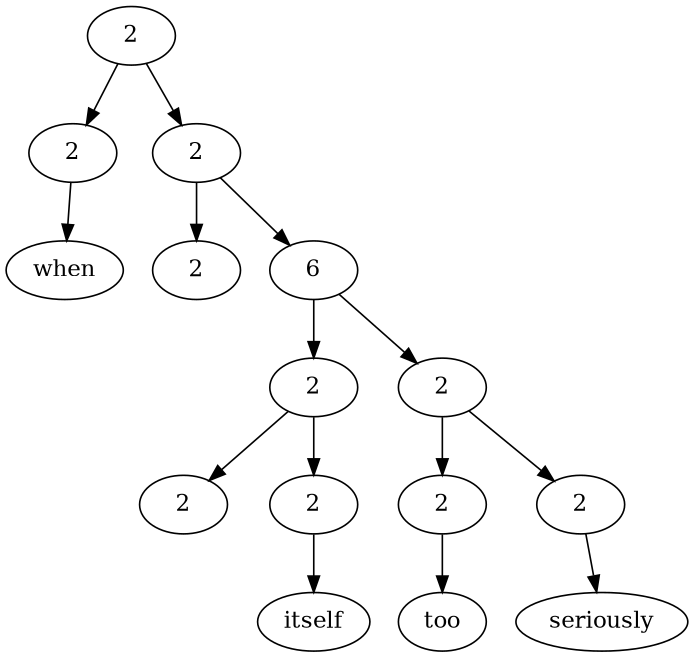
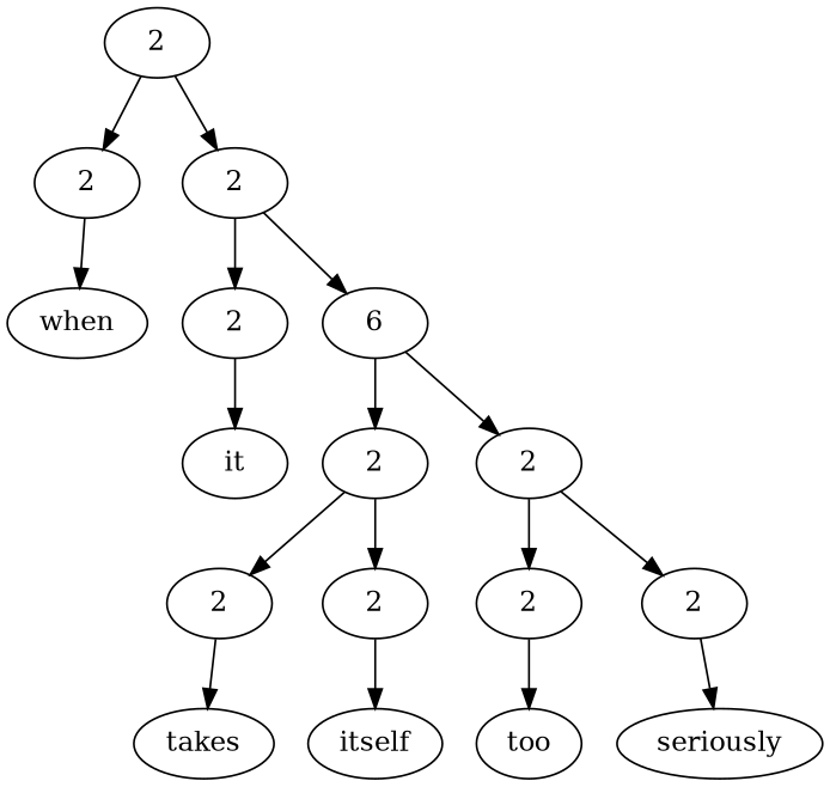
  digraph {
    n1 [label=2]
    n2 [label=2]
    n3 [label=2]
    n4 [label=when]
    n5 [label=2]
    n6 [label=6]
+   n7 [label=it]
    n8 [label=2]
    n9 [label=2]
    n10 [label=2]
    n11 [label=2]
    n12 [label=2]
    n13 [label=2]
+   n14 [label=takes]
    n15 [label=itself]
    n16 [label=too]
    n17 [label=seriously]
    n1 -> n2
    n1 -> n3
    n2 -> n4
    n3 -> n5
    n3 -> n6
+   n5 -> n7
    n6 -> n8
    n6 -> n9
    n8 -> n10
    n8 -> n11
    n9 -> n12
    n9 -> n13
+   n10 -> n14
    n11 -> n15
    n12 -> n16
    n13 -> n17
  }
